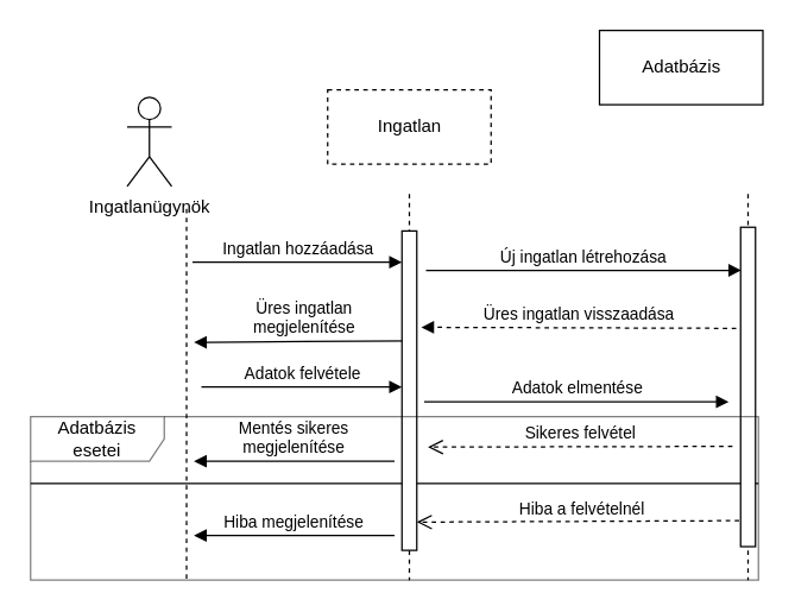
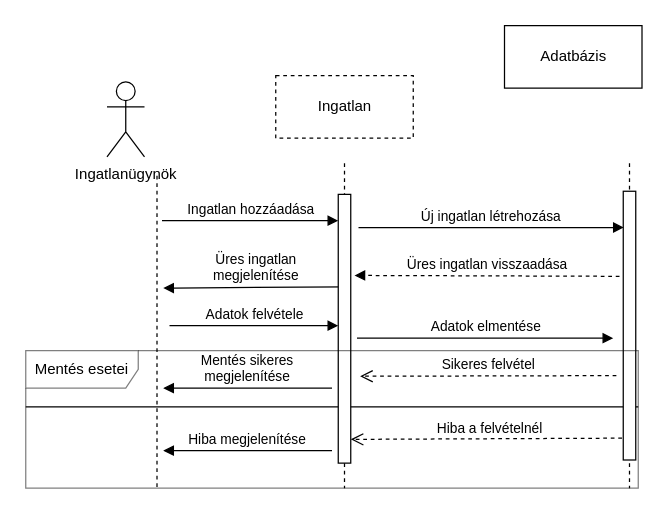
  <mxCell id="0" />
  <mxCell id="1" parent="0" />
  <mxCell id="2" value="Ingatlan" style="html=1;dashed=1;" vertex="1" parent="1"><mxGeometry x="220" y="60" width="110" height="50" as="geometry" /></mxCell>
  <mxCell id="3" value="Adatbázis" style="html=1;" vertex="1" parent="1"><mxGeometry x="403" y="20" width="110" height="50" as="geometry" /></mxCell>
  <mxCell id="4" value="Ingatlan hozzáadása" style="html=1;verticalAlign=bottom;endArrow=block;" edge="1" parent="1"><mxGeometry width="80" relative="1" as="geometry"><mxPoint x="129" y="176" as="sourcePoint" /><mxPoint x="270" y="176" as="targetPoint" /></mxGeometry></mxCell>
  <mxCell id="5" value="&lt;div&gt;Üres ingatlan&lt;/div&gt;&lt;div&gt; megjelenítése&lt;/div&gt;" style="html=1;verticalAlign=bottom;endArrow=block;exitX=0.3;exitY=0.376;exitDx=0;exitDy=0;exitPerimeter=0;" edge="1" parent="1"><mxGeometry width="80" relative="1" as="geometry"><mxPoint x="278" y="228.96" as="sourcePoint" /><mxPoint x="130" y="230" as="targetPoint" /></mxGeometry></mxCell>
  <mxCell id="6" value="Új ingatlan létrehozása" style="html=1;verticalAlign=bottom;endArrow=block;entryX=0.04;entryY=0.15;entryDx=0;entryDy=0;entryPerimeter=0;exitX=1.12;exitY=0.15;exitDx=0;exitDy=0;exitPerimeter=0;" edge="1" parent="1"><mxGeometry width="80" relative="1" as="geometry"><mxPoint x="286.2" y="181.5" as="sourcePoint" /><mxPoint x="498.4" y="181.5" as="targetPoint" /></mxGeometry></mxCell>
  <mxCell id="7" value="Üres ingatlan visszaadása" style="html=1;verticalAlign=bottom;endArrow=block;entryX=1.3;entryY=0.133;entryDx=0;entryDy=0;entryPerimeter=0;exitX=-0.3;exitY=0.336;exitDx=0;exitDy=0;exitPerimeter=0;dashed=1;" edge="1" parent="1"><mxGeometry width="80" relative="1" as="geometry"><mxPoint x="495" y="220.56" as="sourcePoint" /><mxPoint x="283" y="219.85" as="targetPoint" /></mxGeometry></mxCell>
  <mxCell id="8" value="Ingatlanügynök" style="shape=umlActor;verticalLabelPosition=bottom;labelBackgroundColor=#ffffff;verticalAlign=top;html=1;" vertex="1" parent="1"><mxGeometry x="85" y="65" width="30" height="60" as="geometry" /></mxCell>
  <mxCell id="9" value="" style="line;strokeWidth=1;fillColor=none;align=left;verticalAlign=middle;spacingTop=-1;spacingLeft=3;spacingRight=3;rotatable=0;labelPosition=right;points=[];portConstraint=eastwest;dashed=1;flipH=0;flipV=0;direction=south;" vertex="1" parent="1"><mxGeometry x="115" y="140" width="20" height="250" as="geometry" /></mxCell>
  <mxCell id="10" value="" style="line;strokeWidth=1;fillColor=none;align=left;verticalAlign=middle;spacingTop=-1;spacingLeft=3;spacingRight=3;rotatable=0;labelPosition=right;points=[];portConstraint=eastwest;dashed=1;flipH=0;flipV=0;direction=south;" vertex="1" parent="1"><mxGeometry x="265" y="130" width="20" height="260" as="geometry" /></mxCell>
  <mxCell id="11" value="" style="line;strokeWidth=1;fillColor=none;align=left;verticalAlign=middle;spacingTop=-1;spacingLeft=3;spacingRight=3;rotatable=0;labelPosition=right;points=[];portConstraint=eastwest;dashed=1;flipH=0;flipV=0;direction=south;" vertex="1" parent="1"><mxGeometry x="493" y="130" width="20" height="260" as="geometry" /></mxCell>
  <mxCell id="12" value="Adatok felvétele" style="html=1;verticalAlign=bottom;endArrow=block;" edge="1" parent="1"><mxGeometry width="80" relative="1" as="geometry"><mxPoint x="135" y="260" as="sourcePoint" /><mxPoint x="270" y="260" as="targetPoint" /></mxGeometry></mxCell>
  <mxCell id="13" value="Adatok elmentése" style="html=1;verticalAlign=bottom;endArrow=block;" edge="1" parent="1"><mxGeometry width="80" relative="1" as="geometry"><mxPoint x="285" y="270" as="sourcePoint" /><mxPoint x="490" y="270" as="targetPoint" /></mxGeometry></mxCell>
  <mxCell id="14" value="" style="line;strokeWidth=1;fillColor=none;align=left;verticalAlign=middle;spacingTop=-1;spacingLeft=3;spacingRight=3;rotatable=0;labelPosition=right;points=[];portConstraint=eastwest;" vertex="1" parent="1"><mxGeometry x="20" y="320" width="490" height="10" as="geometry" /></mxCell>
  <mxCell id="15" value="&lt;div&gt;Sikeres felvétel&lt;/div&gt;" style="html=1;verticalAlign=bottom;endArrow=open;dashed=1;endSize=8;" edge="1" parent="1"><mxGeometry relative="1" as="geometry"><mxPoint x="492.5" y="300" as="sourcePoint" /><mxPoint x="287.5" y="300.5" as="targetPoint" /></mxGeometry></mxCell>
  <mxCell id="16" value="&lt;div&gt;Mentés sikeres&lt;/div&gt;&lt;div&gt;megjelenítése&lt;br&gt;&lt;/div&gt;" style="html=1;verticalAlign=bottom;endArrow=block;" edge="1" parent="1"><mxGeometry width="80" relative="1" as="geometry"><mxPoint x="265" y="310" as="sourcePoint" /><mxPoint x="130" y="310" as="targetPoint" /></mxGeometry></mxCell>
  <mxCell id="17" value="&lt;div&gt;Hiba a felvételnél&lt;/div&gt;" style="html=1;verticalAlign=bottom;endArrow=open;dashed=1;endSize=8;" edge="1" parent="1"><mxGeometry relative="1" as="geometry"><mxPoint x="503" y="350" as="sourcePoint" /><mxPoint x="280" y="351" as="targetPoint" /></mxGeometry></mxCell>
  <mxCell id="18" value="Hiba megjelenítése" style="html=1;verticalAlign=bottom;endArrow=block;" edge="1" parent="1"><mxGeometry width="80" relative="1" as="geometry"><mxPoint x="265" y="360" as="sourcePoint" /><mxPoint x="130" y="360" as="targetPoint" /></mxGeometry></mxCell>
  <mxCell id="19" value="" style="html=1;points=[];perimeter=orthogonalPerimeter;" vertex="1" parent="1"><mxGeometry x="270" y="155" width="10" height="215" as="geometry" /></mxCell>
  <mxCell id="20" value="" style="html=1;points=[];perimeter=orthogonalPerimeter;" vertex="1" parent="1"><mxGeometry x="498" y="152.5" width="10" height="215" as="geometry" /></mxCell>
- <mxCell id="21" value="Adatbázis esetei" style="shape=umlFrame;whiteSpace=wrap;html=1;shadow=0;comic=0;gradientColor=none;opacity=50;swimlaneFillColor=none;fillColor=#ffffff;width=90;height=30;" vertex="1" parent="1"><mxGeometry x="20" y="280" width="490" height="110" as="geometry" /></mxCell>
+ <mxCell id="21" value="Mentés esetei" style="shape=umlFrame;whiteSpace=wrap;html=1;shadow=0;comic=0;gradientColor=none;opacity=50;swimlaneFillColor=none;fillColor=#ffffff;width=90;height=30;" vertex="1" parent="1"><mxGeometry x="20" y="280" width="490" height="110" as="geometry" /></mxCell>
